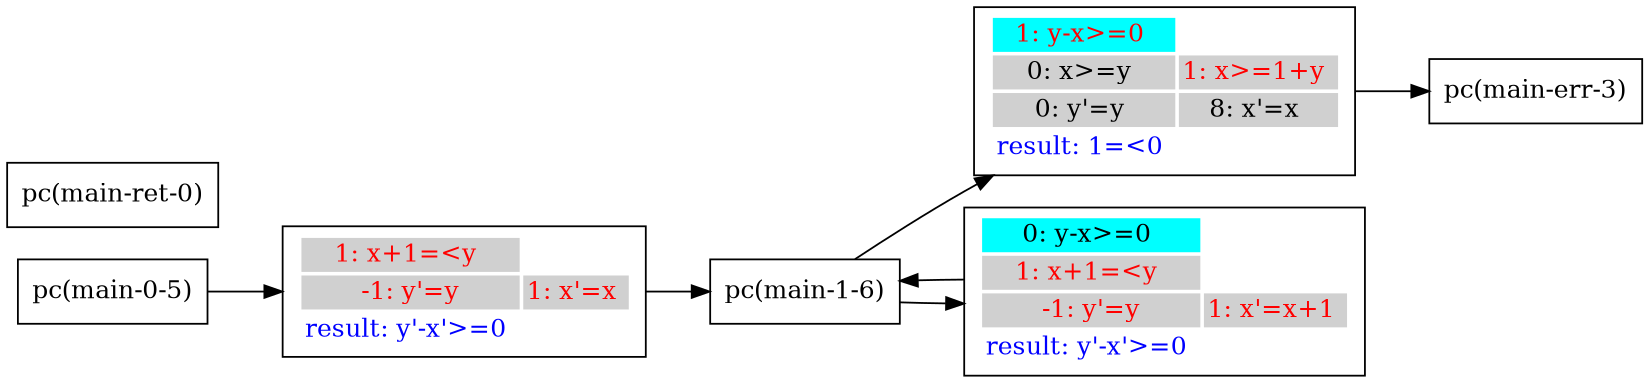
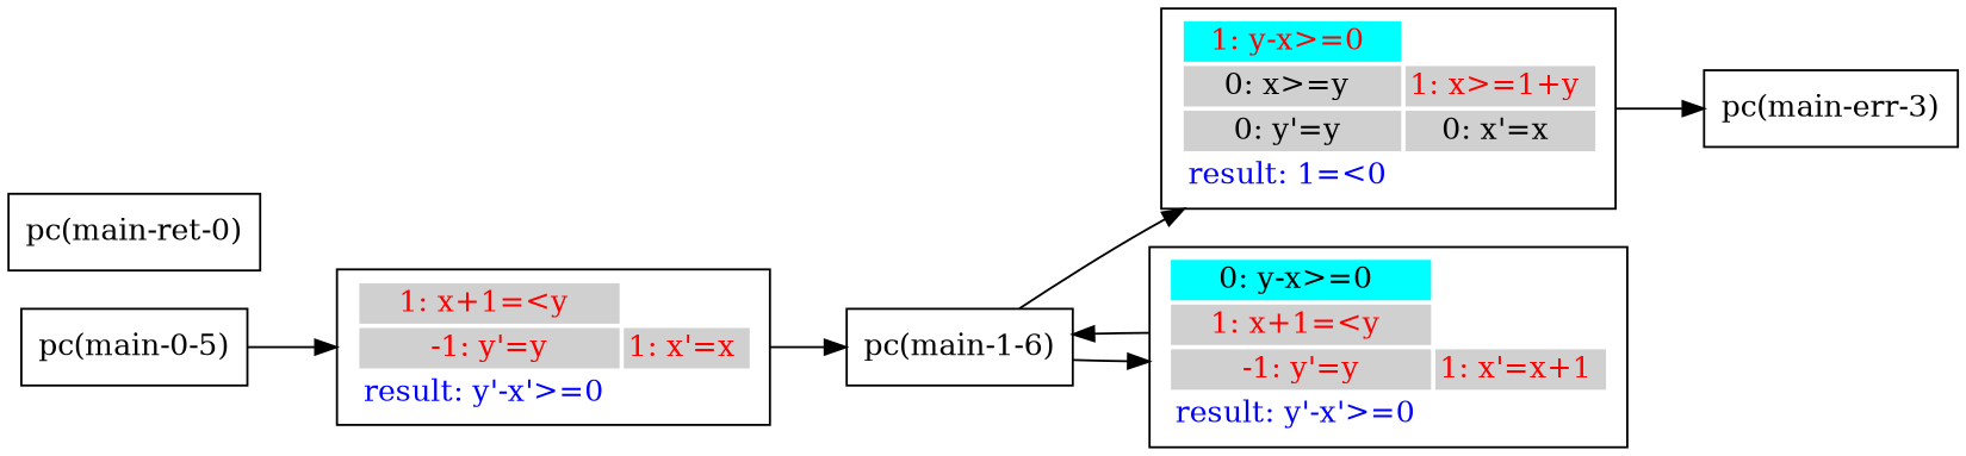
  digraph {
    rankdir=LR
    node [shape=box]
    n1 [label="pc(main-0-5)"]
    n2 [label=<<TABLE border="0"><TR><TD bgcolor = "#D0D0D0"><FONT COLOR="red">1: x+1=&#060;y </FONT></TD></TR><TR><TD bgcolor = "#D0D0D0"><FONT COLOR="red"> -1: y'=y </FONT></TD><TD bgcolor = "#D0D0D0"><FONT COLOR="red">1: x'=x </FONT></TD></TR><TR><TD bgcolor = "white"><FONT COLOR="blue">result: y'-x'&#062;=0 </FONT></TD></TR></TABLE>>]
    n3 [label="pc(main-1-6)"]
-   n4 [label=<<TABLE border="0"><TR><TD bgcolor = "#00FFFF"><FONT COLOR="red">1: y-x&#062;=0 </FONT></TD></TR><TR><TD bgcolor = "#D0D0D0"><FONT COLOR="black">0: x&#062;=y </FONT></TD><TD bgcolor = "#D0D0D0"><FONT COLOR="red">1: x&#062;=1+y </FONT></TD></TR><TR><TD bgcolor = "#D0D0D0"><FONT COLOR="black">0: y'=y </FONT></TD><TD bgcolor = "#D0D0D0"><FONT COLOR="black">8: x'=x </FONT></TD></TR><TR><TD bgcolor = "white"><FONT COLOR="blue">result: 1=&#060;0 </FONT></TD></TR></TABLE>>]
+   n4 [label=<<TABLE border="0"><TR><TD bgcolor = "#00FFFF"><FONT COLOR="red">1: y-x&#062;=0 </FONT></TD></TR><TR><TD bgcolor = "#D0D0D0"><FONT COLOR="black">0: x&#062;=y </FONT></TD><TD bgcolor = "#D0D0D0"><FONT COLOR="red">1: x&#062;=1+y </FONT></TD></TR><TR><TD bgcolor = "#D0D0D0"><FONT COLOR="black">0: y'=y </FONT></TD><TD bgcolor = "#D0D0D0"><FONT COLOR="black">0: x'=x </FONT></TD></TR><TR><TD bgcolor = "white"><FONT COLOR="blue">result: 1=&#060;0 </FONT></TD></TR></TABLE>>]
    n5 [label=<<TABLE border="0"><TR><TD bgcolor = "#00FFFF"><FONT COLOR="black">0: y-x&#062;=0 </FONT></TD></TR><TR><TD bgcolor = "#D0D0D0"><FONT COLOR="red">1: x+1=&#060;y </FONT></TD></TR><TR><TD bgcolor = "#D0D0D0"><FONT COLOR="red"> -1: y'=y </FONT></TD><TD bgcolor = "#D0D0D0"><FONT COLOR="red">1: x'=x+1 </FONT></TD></TR><TR><TD bgcolor = "white"><FONT COLOR="blue">result: y'-x'&#062;=0 </FONT></TD></TR></TABLE>>]
    n6 [label="pc(main-err-3)"]
    n7 [label="pc(main-ret-0)"]
    n1 -> n2
    n2 -> n3
    n3 -> n4
    n3 -> n5
    n4 -> n6
    n5 -> n3
  }
